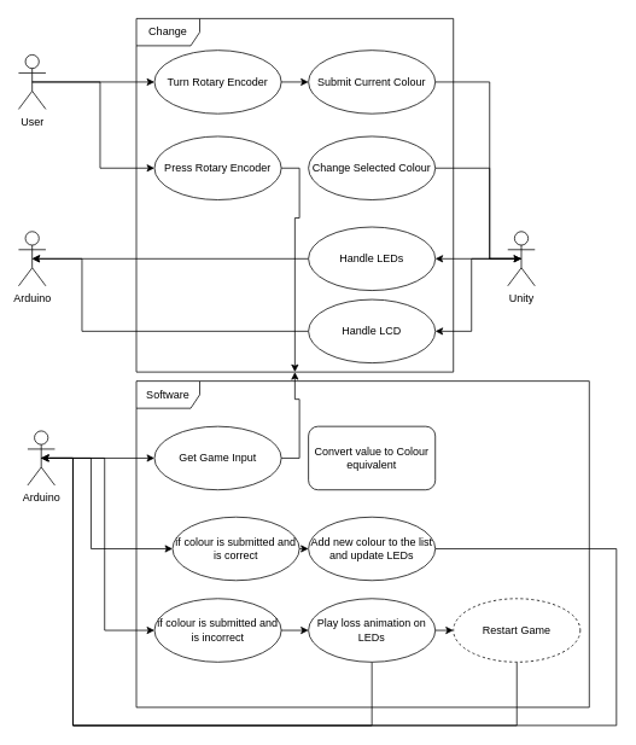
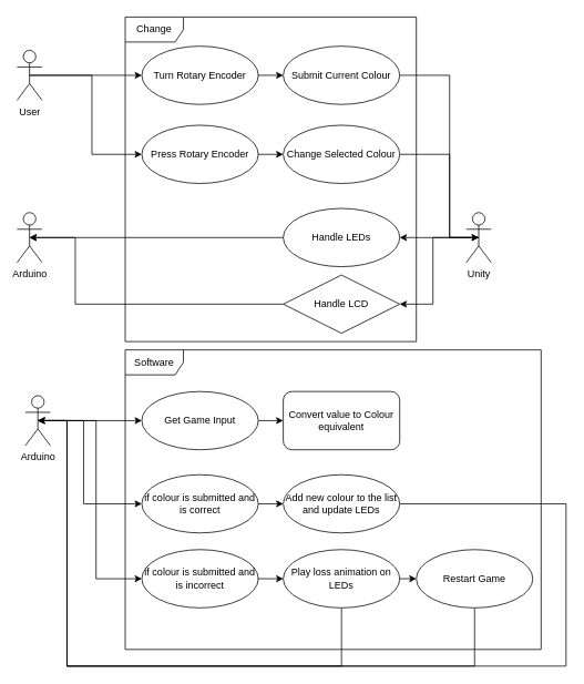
  <mxCell id="0" />
  <mxCell id="1" parent="0" />
  <mxCell id="2" value="Change" style="shape=umlFrame;whiteSpace=wrap;html=1;width=70;height=30;" vertex="1" parent="1"><mxGeometry x="150" y="20" width="350" height="390" as="geometry" /></mxCell>
  <mxCell id="3" style="edgeStyle=orthogonalEdgeStyle;rounded=0;orthogonalLoop=1;jettySize=auto;html=1;exitX=0.5;exitY=0.5;exitDx=0;exitDy=0;exitPerimeter=0;entryX=0;entryY=0.5;entryDx=0;entryDy=0;" edge="1" parent="1" source="5" target="8"><mxGeometry relative="1" as="geometry" /></mxCell>
  <mxCell id="4" style="edgeStyle=orthogonalEdgeStyle;rounded=0;orthogonalLoop=1;jettySize=auto;html=1;exitX=0.5;exitY=0.5;exitDx=0;exitDy=0;exitPerimeter=0;entryX=0;entryY=0.5;entryDx=0;entryDy=0;" edge="1" parent="1" source="5" target="14"><mxGeometry relative="1" as="geometry" /></mxCell>
  <mxCell id="5" value="User" style="shape=umlActor;verticalLabelPosition=bottom;labelBackgroundColor=#ffffff;verticalAlign=top;html=1;" vertex="1" parent="1"><mxGeometry x="20" y="60" width="30" height="60" as="geometry" /></mxCell>
  <mxCell id="6" value="Software" style="shape=umlFrame;whiteSpace=wrap;html=1;width=70;height=30;" vertex="1" parent="1"><mxGeometry x="150" y="420" width="500" height="360" as="geometry" /></mxCell>
  <mxCell id="7" style="edgeStyle=orthogonalEdgeStyle;rounded=0;orthogonalLoop=1;jettySize=auto;html=1;exitX=1;exitY=0.5;exitDx=0;exitDy=0;entryX=0;entryY=0.5;entryDx=0;entryDy=0;" edge="1" parent="1" source="8" target="12"><mxGeometry relative="1" as="geometry" /></mxCell>
  <mxCell id="8" value="Turn Rotary Encoder" style="ellipse;whiteSpace=wrap;html=1;" vertex="1" parent="1"><mxGeometry x="170" y="55" width="140" height="70" as="geometry" /></mxCell>
  <mxCell id="9" style="edgeStyle=orthogonalEdgeStyle;rounded=0;orthogonalLoop=1;jettySize=auto;html=1;exitX=1;exitY=0.5;exitDx=0;exitDy=0;entryX=0.5;entryY=0.5;entryDx=0;entryDy=0;entryPerimeter=0;" edge="1" parent="1" source="10" target="17"><mxGeometry relative="1" as="geometry"><Array as="points"><mxPoint x="540" y="185" /><mxPoint x="540" y="285" /></Array></mxGeometry></mxCell>
  <mxCell id="10" value="Change Selected Colour" style="ellipse;whiteSpace=wrap;html=1;" vertex="1" parent="1"><mxGeometry x="340" y="150" width="140" height="70" as="geometry" /></mxCell>
  <mxCell id="11" style="edgeStyle=orthogonalEdgeStyle;rounded=0;orthogonalLoop=1;jettySize=auto;html=1;exitX=1;exitY=0.5;exitDx=0;exitDy=0;entryX=0.5;entryY=0.5;entryDx=0;entryDy=0;entryPerimeter=0;" edge="1" parent="1" source="12" target="17"><mxGeometry relative="1" as="geometry"><Array as="points"><mxPoint x="540" y="90" /><mxPoint x="540" y="285" /></Array></mxGeometry></mxCell>
  <mxCell id="12" value="Submit Current Colour" style="ellipse;whiteSpace=wrap;html=1;" vertex="1" parent="1"><mxGeometry x="340" y="55" width="140" height="70" as="geometry" /></mxCell>
- <mxCell id="13" style="edgeStyle=orthogonalEdgeStyle;rounded=0;orthogonalLoop=1;jettySize=auto;html=1;exitX=1;exitY=0.5;exitDx=0;exitDy=0;" edge="1" parent="1" source="14" target="2"><mxGeometry relative="1" as="geometry" /></mxCell>
+ <mxCell id="13" style="edgeStyle=orthogonalEdgeStyle;rounded=0;orthogonalLoop=1;jettySize=auto;html=1;exitX=1;exitY=0.5;exitDx=0;exitDy=0;entryX=0;entryY=0.5;entryDx=0;entryDy=0;" edge="1" parent="1" source="14" target="10"><mxGeometry relative="1" as="geometry" /></mxCell>
  <mxCell id="14" value="Press Rotary Encoder" style="ellipse;whiteSpace=wrap;html=1;" vertex="1" parent="1"><mxGeometry x="170" y="150" width="140" height="70" as="geometry" /></mxCell>
  <mxCell id="15" style="edgeStyle=orthogonalEdgeStyle;rounded=0;orthogonalLoop=1;jettySize=auto;html=1;exitX=0.5;exitY=0.5;exitDx=0;exitDy=0;exitPerimeter=0;entryX=1;entryY=0.5;entryDx=0;entryDy=0;" edge="1" parent="1" source="17" target="19"><mxGeometry relative="1" as="geometry" /></mxCell>
  <mxCell id="16" style="edgeStyle=orthogonalEdgeStyle;rounded=0;orthogonalLoop=1;jettySize=auto;html=1;exitX=0.5;exitY=0.5;exitDx=0;exitDy=0;exitPerimeter=0;entryX=1;entryY=0.5;entryDx=0;entryDy=0;" edge="1" parent="1" source="17" target="22"><mxGeometry relative="1" as="geometry"><Array as="points"><mxPoint x="520" y="285" /><mxPoint x="520" y="365" /></Array></mxGeometry></mxCell>
  <mxCell id="17" value="Unity" style="shape=umlActor;verticalLabelPosition=bottom;labelBackgroundColor=#ffffff;verticalAlign=top;html=1;" vertex="1" parent="1"><mxGeometry x="560" y="255" width="30" height="60" as="geometry" /></mxCell>
  <mxCell id="18" style="edgeStyle=orthogonalEdgeStyle;rounded=0;orthogonalLoop=1;jettySize=auto;html=1;exitX=0;exitY=0.5;exitDx=0;exitDy=0;entryX=0.5;entryY=0.5;entryDx=0;entryDy=0;entryPerimeter=0;" edge="1" parent="1" source="19" target="20"><mxGeometry relative="1" as="geometry" /></mxCell>
  <mxCell id="19" value="Handle LEDs" style="ellipse;whiteSpace=wrap;html=1;" vertex="1" parent="1"><mxGeometry x="340" y="250" width="140" height="70" as="geometry" /></mxCell>
  <mxCell id="20" value="Arduino" style="shape=umlActor;verticalLabelPosition=bottom;labelBackgroundColor=#ffffff;verticalAlign=top;html=1;" vertex="1" parent="1"><mxGeometry x="20" y="255" width="30" height="60" as="geometry" /></mxCell>
  <mxCell id="21" style="edgeStyle=orthogonalEdgeStyle;rounded=0;orthogonalLoop=1;jettySize=auto;html=1;exitX=0;exitY=0.5;exitDx=0;exitDy=0;entryX=0.5;entryY=0.5;entryDx=0;entryDy=0;entryPerimeter=0;" edge="1" parent="1" source="22" target="20"><mxGeometry relative="1" as="geometry"><Array as="points"><mxPoint x="90" y="365" /><mxPoint x="90" y="285" /></Array></mxGeometry></mxCell>
- <mxCell id="22" value="Handle LCD" style="ellipse;whiteSpace=wrap;html=1;" vertex="1" parent="1"><mxGeometry x="340" y="330" width="140" height="70" as="geometry" /></mxCell>
+ <mxCell id="22" value="Handle LCD" style="rhombus;whiteSpace=wrap;html=1;" vertex="1" parent="1"><mxGeometry x="340" y="330" width="140" height="70" as="geometry" /></mxCell>
  <mxCell id="23" style="edgeStyle=orthogonalEdgeStyle;rounded=0;orthogonalLoop=1;jettySize=auto;html=1;exitX=0.5;exitY=0.5;exitDx=0;exitDy=0;exitPerimeter=0;entryX=0;entryY=0.5;entryDx=0;entryDy=0;" edge="1" parent="1" source="26" target="28"><mxGeometry relative="1" as="geometry" /></mxCell>
  <mxCell id="24" style="edgeStyle=orthogonalEdgeStyle;rounded=0;orthogonalLoop=1;jettySize=auto;html=1;exitX=0.5;exitY=0.5;exitDx=0;exitDy=0;exitPerimeter=0;entryX=0;entryY=0.5;entryDx=0;entryDy=0;" edge="1" parent="1" source="26" target="31"><mxGeometry relative="1" as="geometry"><Array as="points"><mxPoint x="100" y="505" /><mxPoint x="100" y="605" /></Array></mxGeometry></mxCell>
  <mxCell id="25" style="edgeStyle=orthogonalEdgeStyle;rounded=0;orthogonalLoop=1;jettySize=auto;html=1;exitX=0.5;exitY=0.5;exitDx=0;exitDy=0;exitPerimeter=0;entryX=0;entryY=0.5;entryDx=0;entryDy=0;" edge="1" parent="1" source="26" target="35"><mxGeometry relative="1" as="geometry" /></mxCell>
  <mxCell id="26" value="Arduino" style="shape=umlActor;verticalLabelPosition=bottom;labelBackgroundColor=#ffffff;verticalAlign=top;html=1;" vertex="1" parent="1"><mxGeometry x="30" y="475" width="30" height="60" as="geometry" /></mxCell>
- <mxCell id="27" style="edgeStyle=orthogonalEdgeStyle;rounded=0;orthogonalLoop=1;jettySize=auto;html=1;exitX=1;exitY=0.5;exitDx=0;exitDy=0;" edge="1" parent="1" source="28" target="2"><mxGeometry relative="1" as="geometry" /></mxCell>
+ <mxCell id="27" style="edgeStyle=orthogonalEdgeStyle;rounded=0;orthogonalLoop=1;jettySize=auto;html=1;exitX=1;exitY=0.5;exitDx=0;exitDy=0;entryX=0;entryY=0.5;entryDx=0;entryDy=0;" edge="1" parent="1" source="28" target="29"><mxGeometry relative="1" as="geometry" /></mxCell>
  <mxCell id="28" value="Get Game Input" style="ellipse;whiteSpace=wrap;html=1;" vertex="1" parent="1"><mxGeometry x="170" y="470" width="140" height="70" as="geometry" /></mxCell>
  <mxCell id="29" value="Convert value to Colour equivalent" style="whiteSpace=wrap;html=1;rounded=1;" vertex="1" parent="1"><mxGeometry x="340" y="470" width="140" height="70" as="geometry" /></mxCell>
  <mxCell id="30" style="edgeStyle=orthogonalEdgeStyle;rounded=0;orthogonalLoop=1;jettySize=auto;html=1;exitX=1;exitY=0.5;exitDx=0;exitDy=0;entryX=0;entryY=0.5;entryDx=0;entryDy=0;" edge="1" parent="1" source="31" target="33"><mxGeometry relative="1" as="geometry" /></mxCell>
- <mxCell id="31" value="if colour is submitted and is correct" style="ellipse;whiteSpace=wrap;html=1;" vertex="1" parent="1"><mxGeometry x="190" y="570" width="140" height="70" as="geometry" /></mxCell>
+ <mxCell id="31" value="if colour is submitted and is correct" style="ellipse;whiteSpace=wrap;html=1;" vertex="1" parent="1"><mxGeometry x="170" y="570" width="140" height="70" as="geometry" /></mxCell>
  <mxCell id="32" style="edgeStyle=orthogonalEdgeStyle;rounded=0;orthogonalLoop=1;jettySize=auto;html=1;exitX=1;exitY=0.5;exitDx=0;exitDy=0;entryX=0.5;entryY=0.5;entryDx=0;entryDy=0;entryPerimeter=0;" edge="1" parent="1" source="33" target="26"><mxGeometry relative="1" as="geometry"><mxPoint x="80" y="550" as="targetPoint" /><Array as="points"><mxPoint x="680" y="605" /><mxPoint x="680" y="800" /><mxPoint x="80" y="800" /><mxPoint x="80" y="505" /></Array></mxGeometry></mxCell>
  <mxCell id="33" value="Add new colour to the list and update LEDs" style="ellipse;whiteSpace=wrap;html=1;" vertex="1" parent="1"><mxGeometry x="340" y="570" width="140" height="70" as="geometry" /></mxCell>
  <mxCell id="34" style="edgeStyle=orthogonalEdgeStyle;rounded=0;orthogonalLoop=1;jettySize=auto;html=1;exitX=1;exitY=0.5;exitDx=0;exitDy=0;entryX=0;entryY=0.5;entryDx=0;entryDy=0;" edge="1" parent="1" source="35" target="38"><mxGeometry relative="1" as="geometry" /></mxCell>
  <mxCell id="35" value="if colour is submitted and is incorrect" style="ellipse;whiteSpace=wrap;html=1;" vertex="1" parent="1"><mxGeometry x="170" y="660" width="140" height="70" as="geometry" /></mxCell>
  <mxCell id="36" style="edgeStyle=orthogonalEdgeStyle;rounded=0;orthogonalLoop=1;jettySize=auto;html=1;exitX=0.5;exitY=1;exitDx=0;exitDy=0;entryX=0.5;entryY=0.5;entryDx=0;entryDy=0;entryPerimeter=0;" edge="1" parent="1" source="38" target="26"><mxGeometry relative="1" as="geometry"><Array as="points"><mxPoint x="410" y="800" /><mxPoint x="80" y="800" /><mxPoint x="80" y="505" /></Array></mxGeometry></mxCell>
  <mxCell id="37" style="edgeStyle=orthogonalEdgeStyle;rounded=0;orthogonalLoop=1;jettySize=auto;html=1;exitX=1;exitY=0.5;exitDx=0;exitDy=0;entryX=0;entryY=0.5;entryDx=0;entryDy=0;" edge="1" parent="1" source="38" target="40"><mxGeometry relative="1" as="geometry" /></mxCell>
  <mxCell id="38" value="Play loss animation on LEDs" style="ellipse;whiteSpace=wrap;html=1;" vertex="1" parent="1"><mxGeometry x="340" y="660" width="140" height="70" as="geometry" /></mxCell>
  <mxCell id="39" style="edgeStyle=orthogonalEdgeStyle;rounded=0;orthogonalLoop=1;jettySize=auto;html=1;exitX=0.5;exitY=1;exitDx=0;exitDy=0;entryX=0.5;entryY=0.5;entryDx=0;entryDy=0;entryPerimeter=0;" edge="1" parent="1" source="40" target="26"><mxGeometry relative="1" as="geometry"><Array as="points"><mxPoint x="570" y="800" /><mxPoint x="80" y="800" /><mxPoint x="80" y="505" /></Array></mxGeometry></mxCell>
- <mxCell id="40" value="Restart Game" style="ellipse;whiteSpace=wrap;html=1;dashed=1;" vertex="1" parent="1"><mxGeometry x="500" y="660" width="140" height="70" as="geometry" /></mxCell>
+ <mxCell id="40" value="Restart Game" style="ellipse;whiteSpace=wrap;html=1;" vertex="1" parent="1"><mxGeometry x="500" y="660" width="140" height="70" as="geometry" /></mxCell>
